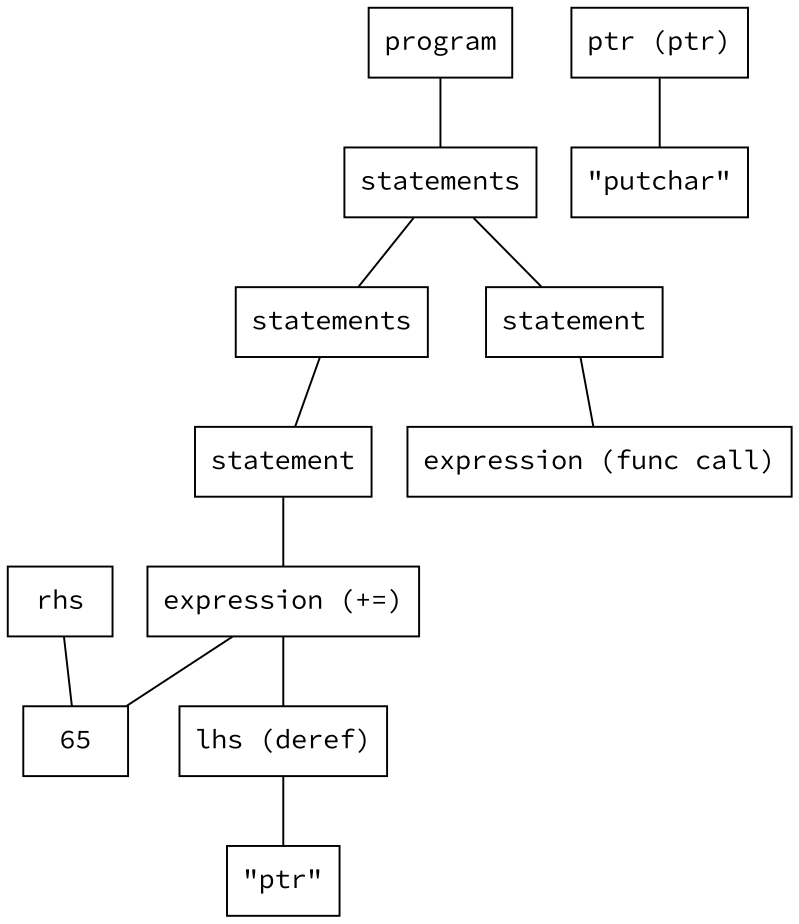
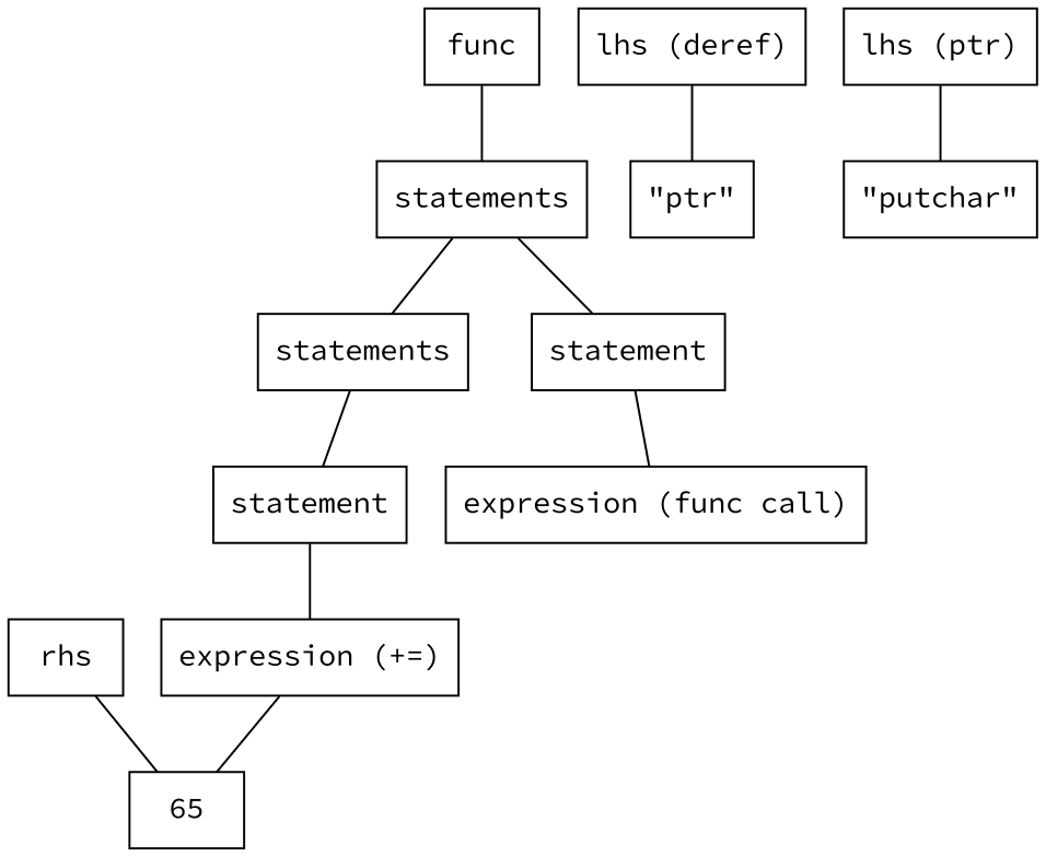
  graph {
    fontname="Source Code Pro"
    node [fontname="Source Code Pro" shape=box]
    edge [fontname="Source Code Pro"]
    n1 [label=statements]
    n2 [label=statements]
    n3 [label=statement]
-   program
+   program [label=func]
    n5 [label=statement]
    n6 [label="expression (func call)"]
    n7 [label="expression (+=)"]
    n8 [label="lhs (deref)"]
    n9 [label=65]
    n10 [label="\"ptr\""]
    n11 [label=rhs]
-   n12 [label="ptr (ptr)"]
+   n12 [label="lhs (ptr)"]
    n13 [label="\"putchar\""]
    n1 -- n2
    n1 -- n3
    n2 -- n5
    n3 -- n6
    program -- n1
    n5 -- n7
-   n7 -- n8
    n7 -- n9
    n8 -- n10
    n11 -- n9
    n12 -- n13
  }
